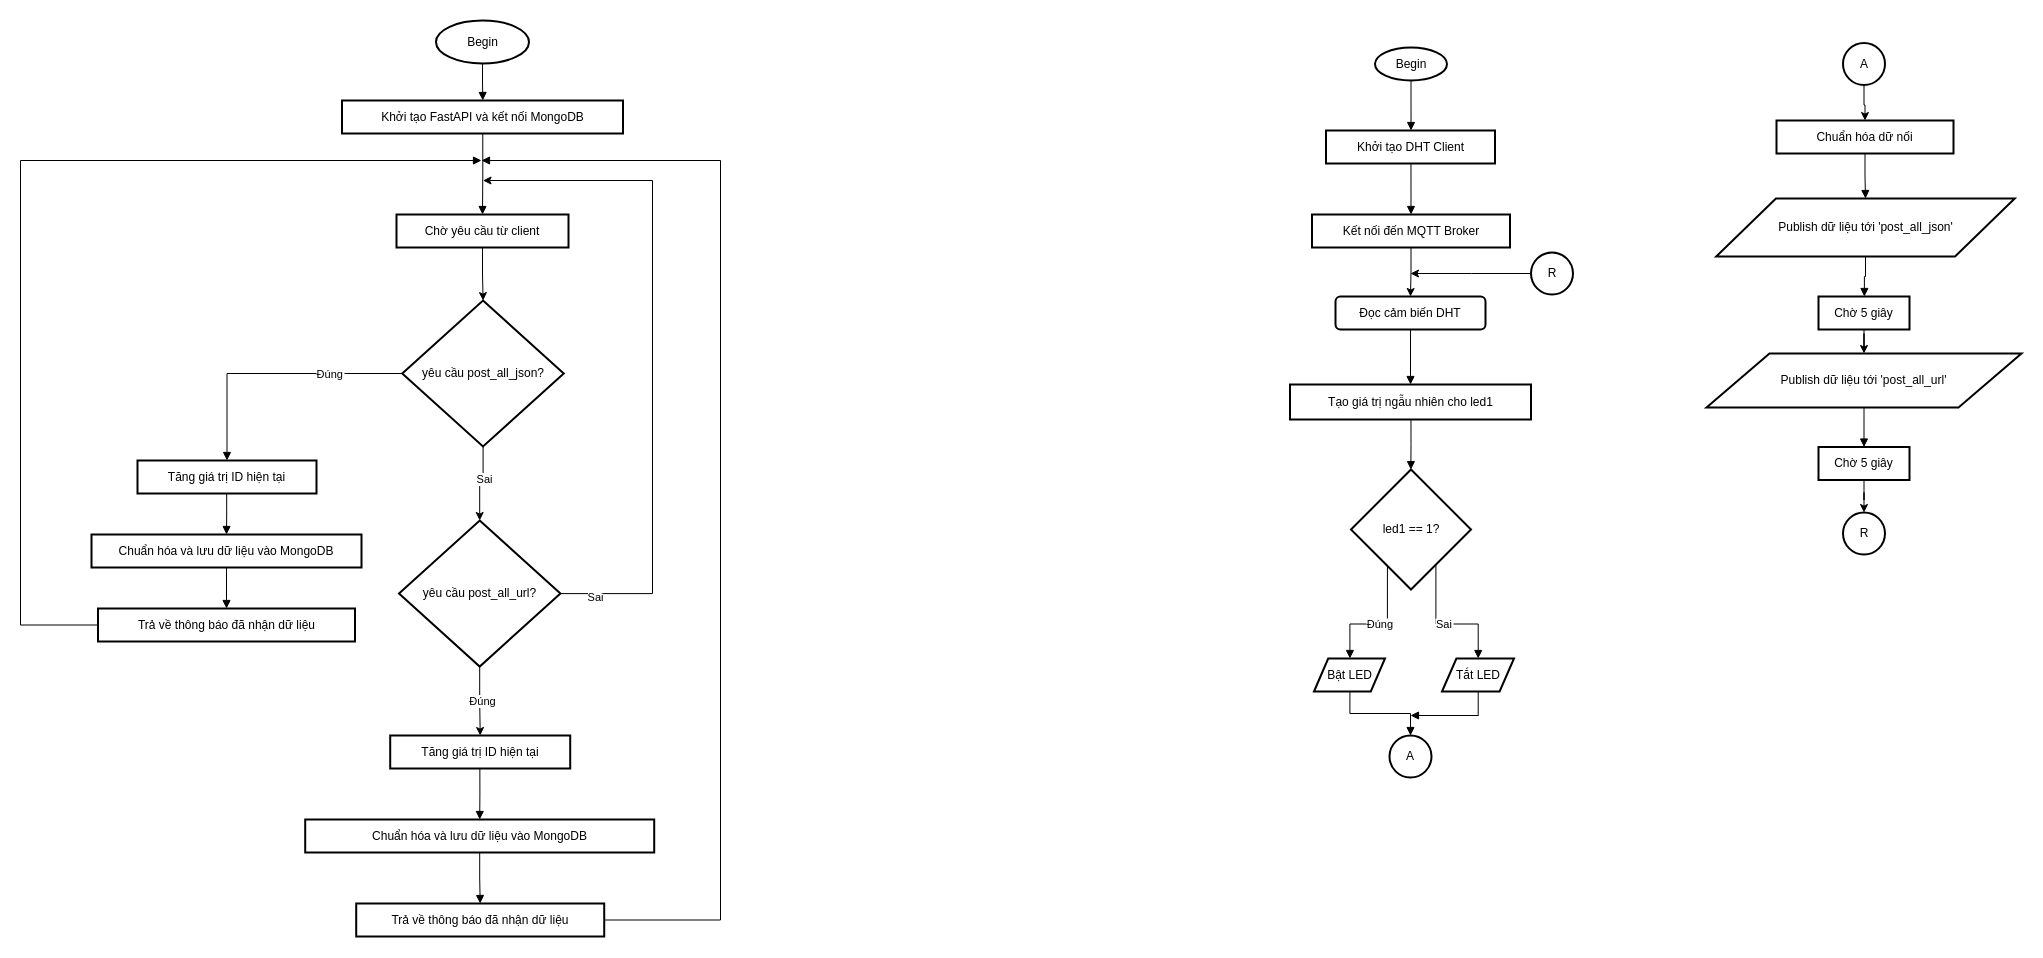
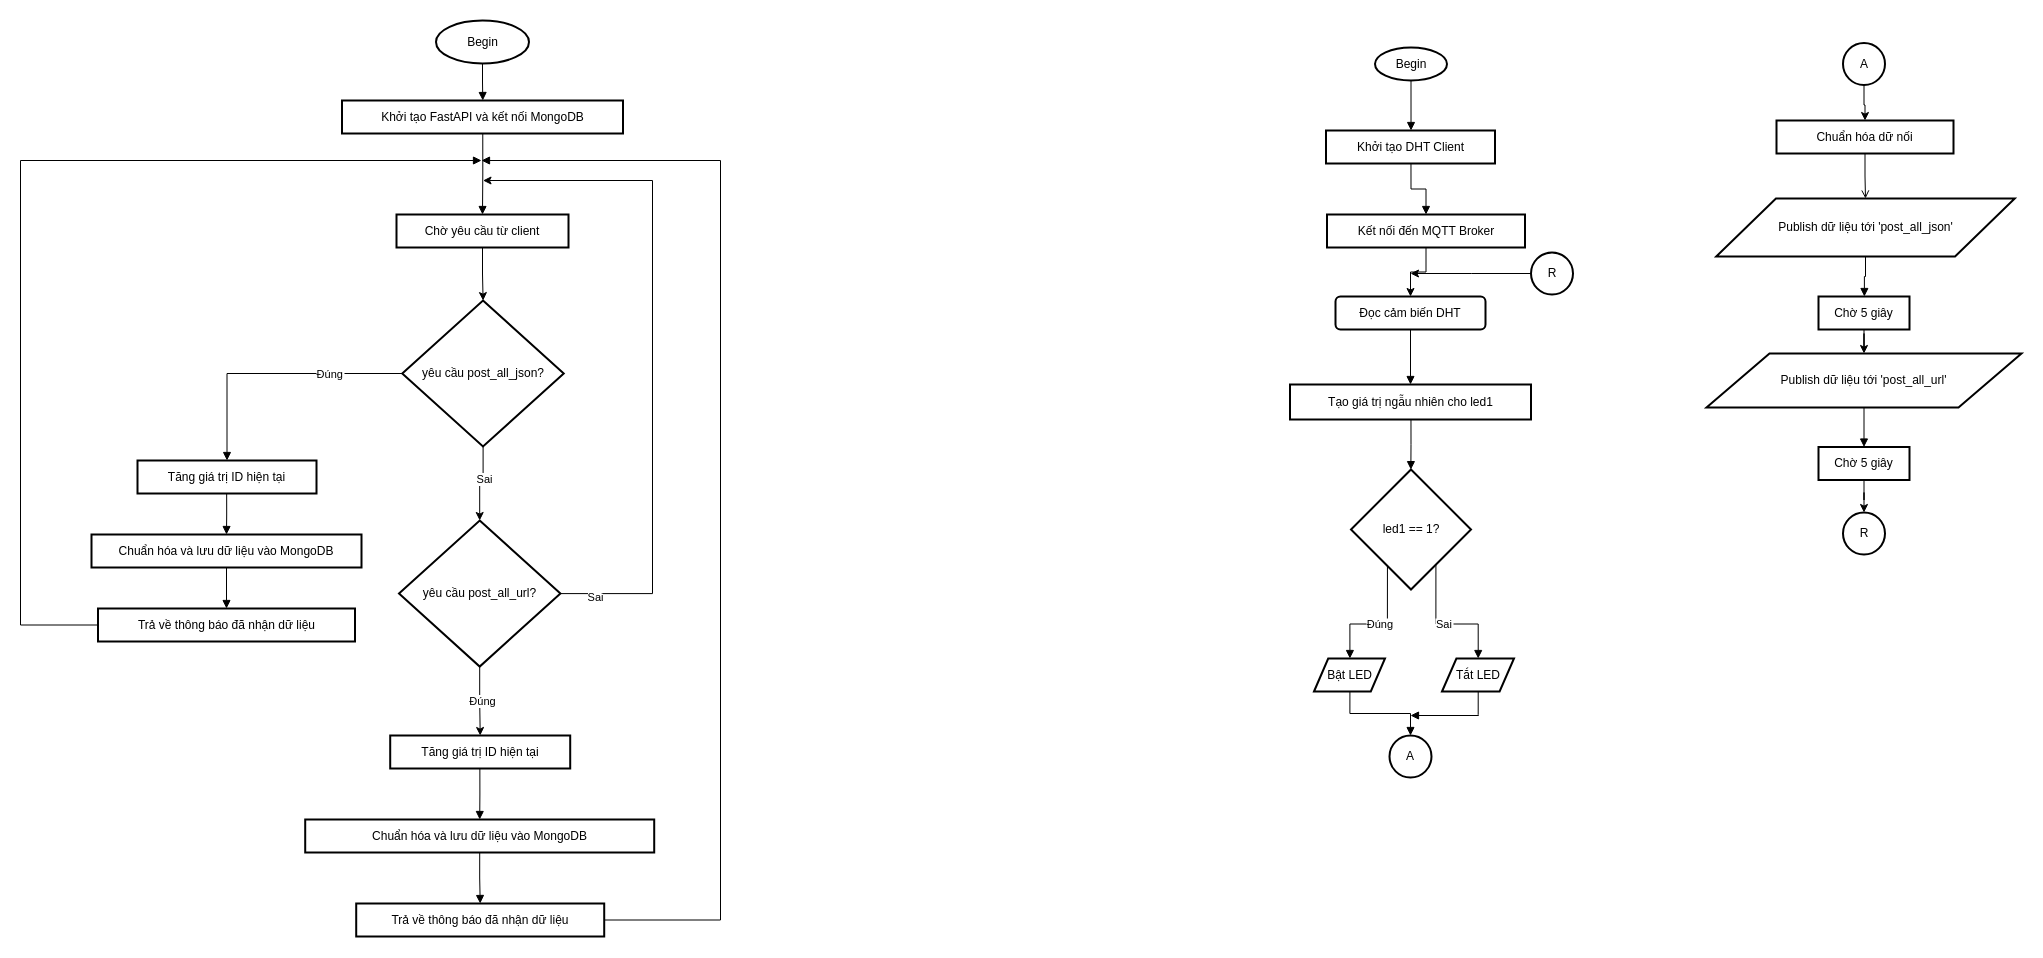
  <mxCell id="0" />
  <mxCell id="1" parent="0" />
  <mxCell id="2" value="Begin" style="ellipse;whiteSpace=wrap;strokeWidth=2;" parent="1" vertex="1"><mxGeometry x="435.5" y="20" width="93" height="43" as="geometry" /></mxCell>
  <mxCell id="3" value="Khởi tạo FastAPI và kết nối MongoDB" style="whiteSpace=wrap;strokeWidth=2;" parent="1" vertex="1"><mxGeometry x="341.5" y="100" width="281" height="33" as="geometry" /></mxCell>
  <mxCell id="4" style="edgeStyle=orthogonalEdgeStyle;rounded=0;orthogonalLoop=1;jettySize=auto;html=1;" parent="1" source="5" target="8" edge="1"><mxGeometry relative="1" as="geometry" /></mxCell>
  <mxCell id="5" value="Chờ yêu cầu từ client" style="whiteSpace=wrap;strokeWidth=2;" parent="1" vertex="1"><mxGeometry x="396" y="214" width="172" height="33" as="geometry" /></mxCell>
  <mxCell id="6" value="" style="edgeStyle=orthogonalEdgeStyle;rounded=0;orthogonalLoop=1;jettySize=auto;html=1;" parent="1" source="8" target="28" edge="1"><mxGeometry relative="1" as="geometry" /></mxCell>
  <mxCell id="7" value="Sai" style="edgeLabel;html=1;align=center;verticalAlign=middle;resizable=0;points=[];" parent="6" vertex="1" connectable="0"><mxGeometry x="-0.139" y="1" relative="1" as="geometry"><mxPoint as="offset" /></mxGeometry></mxCell>
  <mxCell id="8" value="yêu cầu post_all_json?" style="rhombus;strokeWidth=2;whiteSpace=wrap;" parent="1" vertex="1"><mxGeometry x="401.75" y="300" width="161.5" height="146" as="geometry" /></mxCell>
  <mxCell id="9" value="Tăng giá trị ID hiện tại" style="whiteSpace=wrap;strokeWidth=2;" parent="1" vertex="1"><mxGeometry x="137" y="460" width="179" height="33" as="geometry" /></mxCell>
  <mxCell id="10" value="Chuẩn hóa và lưu dữ liệu vào MongoDB" style="whiteSpace=wrap;strokeWidth=2;" parent="1" vertex="1"><mxGeometry x="91" y="534" width="270" height="33" as="geometry" /></mxCell>
  <mxCell id="11" value="Trả về thông báo đã nhận dữ liệu" style="whiteSpace=wrap;strokeWidth=2;" parent="1" vertex="1"><mxGeometry x="97.5" y="608" width="257" height="33" as="geometry" /></mxCell>
  <mxCell id="12" value="Tăng giá trị ID hiện tại" style="whiteSpace=wrap;strokeWidth=2;" parent="1" vertex="1"><mxGeometry x="389.71" y="735" width="180" height="33" as="geometry" /></mxCell>
  <mxCell id="13" value="Chuẩn hóa và lưu dữ liệu vào MongoDB" style="whiteSpace=wrap;strokeWidth=2;" parent="1" vertex="1"><mxGeometry x="304.71" y="819" width="349" height="33" as="geometry" /></mxCell>
  <mxCell id="14" value="Trả về thông báo đã nhận dữ liệu" style="whiteSpace=wrap;strokeWidth=2;" parent="1" vertex="1"><mxGeometry x="355.71" y="903" width="248" height="33" as="geometry" /></mxCell>
  <mxCell id="15" value="" style="startArrow=none;endArrow=block;exitX=0.502;exitY=1.012;entryX=0.501;entryY=0.012;rounded=0;edgeStyle=orthogonalEdgeStyle;" parent="1" source="2" target="3" edge="1"><mxGeometry relative="1" as="geometry" /></mxCell>
  <mxCell id="16" value="" style="startArrow=none;endArrow=block;exitX=0.501;exitY=1.024;rounded=0;edgeStyle=orthogonalEdgeStyle;" parent="1" source="3" target="5" edge="1"><mxGeometry relative="1" as="geometry"><mxPoint x="481.742" y="170" as="targetPoint" /></mxGeometry></mxCell>
  <mxCell id="17" value="Đúng" style="startArrow=none;endArrow=block;rounded=0;edgeStyle=orthogonalEdgeStyle;exitX=0;exitY=0.5;exitDx=0;exitDy=0;" parent="1" source="8" target="9" edge="1"><mxGeometry x="-0.451" relative="1" as="geometry"><mxPoint x="317.5" y="444" as="targetPoint" /><mxPoint as="offset" /></mxGeometry></mxCell>
  <mxCell id="18" value="" style="startArrow=none;endArrow=block;exitX=0.498;exitY=1.024;entryX=0.5;entryY=0.002;rounded=0;edgeStyle=orthogonalEdgeStyle;" parent="1" source="9" target="10" edge="1"><mxGeometry relative="1" as="geometry" /></mxCell>
  <mxCell id="19" value="" style="startArrow=none;endArrow=block;exitX=0.5;exitY=1.014;entryX=0.5;entryY=0;rounded=0;edgeStyle=orthogonalEdgeStyle;entryDx=0;entryDy=0;" parent="1" source="10" target="11" edge="1"><mxGeometry relative="1" as="geometry" /></mxCell>
  <mxCell id="20" value="" style="startArrow=none;endArrow=block;rounded=0;edgeStyle=orthogonalEdgeStyle;" parent="1" source="11" edge="1"><mxGeometry relative="1" as="geometry"><mxPoint x="481" y="160" as="targetPoint" /><Array as="points"><mxPoint x="20" y="625" /><mxPoint x="20" y="160" /></Array></mxGeometry></mxCell>
  <mxCell id="21" value="" style="startArrow=none;endArrow=block;exitX=0.498;exitY=1.027;entryX=0.5;entryY=-0.003;rounded=0;edgeStyle=orthogonalEdgeStyle;" parent="1" source="12" target="13" edge="1"><mxGeometry relative="1" as="geometry" /></mxCell>
  <mxCell id="22" value="" style="startArrow=none;endArrow=block;exitX=0.5;exitY=1.009;rounded=0;edgeStyle=orthogonalEdgeStyle;" parent="1" source="13" target="14" edge="1"><mxGeometry relative="1" as="geometry" /></mxCell>
  <mxCell id="23" value="" style="startArrow=none;endArrow=block;rounded=0;edgeStyle=orthogonalEdgeStyle;exitX=1;exitY=0.5;exitDx=0;exitDy=0;" parent="1" source="14" edge="1"><mxGeometry relative="1" as="geometry"><mxPoint x="481" y="160" as="targetPoint" /><Array as="points"><mxPoint x="720" y="919" /><mxPoint x="720" y="160" /></Array></mxGeometry></mxCell>
  <mxCell id="24" style="edgeStyle=orthogonalEdgeStyle;rounded=0;orthogonalLoop=1;jettySize=auto;html=1;" parent="1" source="28" target="12" edge="1"><mxGeometry relative="1" as="geometry" /></mxCell>
  <mxCell id="25" value="Đúng" style="edgeLabel;html=1;align=center;verticalAlign=middle;resizable=0;points=[];" parent="24" vertex="1" connectable="0"><mxGeometry x="-0.016" y="2" relative="1" as="geometry"><mxPoint as="offset" /></mxGeometry></mxCell>
  <mxCell id="26" style="edgeStyle=orthogonalEdgeStyle;rounded=0;orthogonalLoop=1;jettySize=auto;html=1;" parent="1" source="28" edge="1"><mxGeometry relative="1" as="geometry"><mxPoint x="482.5" y="180" as="targetPoint" /><Array as="points"><mxPoint x="652" y="593" /><mxPoint x="652" y="180" /></Array></mxGeometry></mxCell>
  <mxCell id="27" value="Sai" style="edgeLabel;html=1;align=center;verticalAlign=middle;resizable=0;points=[];" parent="26" vertex="1" connectable="0"><mxGeometry x="-0.786" y="-3" relative="1" as="geometry"><mxPoint x="-37" as="offset" /></mxGeometry></mxCell>
  <mxCell id="28" value="yêu cầu post_all_url?" style="rhombus;strokeWidth=2;whiteSpace=wrap;" parent="1" vertex="1"><mxGeometry x="398.5" y="520" width="161.417" height="146.063" as="geometry" /></mxCell>
  <mxCell id="29" value="Begin" style="ellipse;whiteSpace=wrap;strokeWidth=2;" parent="1" vertex="1"><mxGeometry x="1374.5" y="47" width="72" height="33" as="geometry" /></mxCell>
  <mxCell id="30" value="Khởi tạo DHT Client" style="whiteSpace=wrap;strokeWidth=2;" parent="1" vertex="1"><mxGeometry x="1325.5" y="130" width="169" height="33" as="geometry" /></mxCell>
  <mxCell id="31" style="edgeStyle=orthogonalEdgeStyle;rounded=0;orthogonalLoop=1;jettySize=auto;html=1;" parent="1" source="32" target="33" edge="1"><mxGeometry relative="1" as="geometry" /></mxCell>
- <mxCell id="32" value="Kết nối đến MQTT Broker" style="whiteSpace=wrap;strokeWidth=2;" parent="1" vertex="1"><mxGeometry x="1311.5" y="214" width="198" height="33" as="geometry" /></mxCell>
+ <mxCell id="32" value="Kết nối đến MQTT Broker" style="whiteSpace=wrap;strokeWidth=2;" parent="1" vertex="1"><mxGeometry x="1326.5" y="214" width="198" height="33" as="geometry" /></mxCell>
  <mxCell id="33" value="Đọc cảm biến DHT" style="whiteSpace=wrap;strokeWidth=2;rounded=1;" parent="1" vertex="1"><mxGeometry x="1335" y="296" width="150" height="33" as="geometry" /></mxCell>
  <mxCell id="34" value="Tạo giá trị ngẫu nhiên cho led1" style="whiteSpace=wrap;strokeWidth=2;" parent="1" vertex="1"><mxGeometry x="1289.5" y="384" width="241" height="35" as="geometry" /></mxCell>
  <mxCell id="35" value="led1 == 1?" style="rhombus;strokeWidth=2;whiteSpace=wrap;" parent="1" vertex="1"><mxGeometry x="1350.5" y="469" width="120" height="120" as="geometry" /></mxCell>
  <mxCell id="36" value="Bật LED" style="shape=parallelogram;whiteSpace=wrap;strokeWidth=2;" parent="1" vertex="1"><mxGeometry x="1313.5" y="658" width="71" height="33" as="geometry" /></mxCell>
  <mxCell id="37" value="Tắt LED" style="shape=parallelogram;whiteSpace=wrap;strokeWidth=2;" parent="1" vertex="1"><mxGeometry x="1441.5" y="658" width="72" height="33" as="geometry" /></mxCell>
  <mxCell id="38" value="Chuẩn hóa dữ nối" style="whiteSpace=wrap;strokeWidth=2;" parent="1" vertex="1"><mxGeometry x="1776" y="120" width="177" height="33" as="geometry" /></mxCell>
  <mxCell id="39" value="Publish dữ liệu tới 'post_all_json'" style="shape=parallelogram;whiteSpace=wrap;strokeWidth=2;" parent="1" vertex="1"><mxGeometry x="1715.75" y="198" width="298.5" height="58" as="geometry" /></mxCell>
  <mxCell id="40" style="edgeStyle=orthogonalEdgeStyle;rounded=0;orthogonalLoop=1;jettySize=auto;html=1;" parent="1" source="41" target="42" edge="1"><mxGeometry relative="1" as="geometry" /></mxCell>
  <mxCell id="41" value="Chờ 5 giây" style="whiteSpace=wrap;strokeWidth=2;" parent="1" vertex="1"><mxGeometry x="1818" y="296" width="91" height="33" as="geometry" /></mxCell>
  <mxCell id="42" value="Publish dữ liệu tới 'post_all_url'" style="shape=parallelogram;whiteSpace=wrap;strokeWidth=2;" parent="1" vertex="1"><mxGeometry x="1706" y="353" width="315" height="54" as="geometry" /></mxCell>
  <mxCell id="43" style="edgeStyle=orthogonalEdgeStyle;rounded=0;orthogonalLoop=1;jettySize=auto;html=1;" parent="1" source="44" target="59" edge="1"><mxGeometry relative="1" as="geometry" /></mxCell>
  <mxCell id="44" value="Chờ 5 giây" style="whiteSpace=wrap;strokeWidth=2;" parent="1" vertex="1"><mxGeometry x="1818" y="446.5" width="91" height="33" as="geometry" /></mxCell>
  <mxCell id="45" value="" style="startArrow=none;endArrow=block;exitX=0.501;exitY=1.012;entryX=0.503;entryY=0.012;rounded=0;edgeStyle=orthogonalEdgeStyle;" parent="1" source="29" target="30" edge="1"><mxGeometry relative="1" as="geometry" /></mxCell>
  <mxCell id="46" value="" style="startArrow=none;endArrow=block;exitX=0.503;exitY=1.024;entryX=0.5;entryY=-0.006;rounded=0;edgeStyle=orthogonalEdgeStyle;" parent="1" source="30" target="32" edge="1"><mxGeometry relative="1" as="geometry" /></mxCell>
  <mxCell id="47" value="" style="startArrow=none;endArrow=block;rounded=0;edgeStyle=orthogonalEdgeStyle;" parent="1" source="33" target="34" edge="1"><mxGeometry relative="1" as="geometry" /></mxCell>
  <mxCell id="48" value="" style="startArrow=none;endArrow=block;exitX=0.502;exitY=1.0;entryX=0.499;entryY=4.768e-8;rounded=0;edgeStyle=orthogonalEdgeStyle;" parent="1" source="34" target="35" edge="1"><mxGeometry relative="1" as="geometry" /></mxCell>
  <mxCell id="49" value="Đúng" style="startArrow=none;endArrow=block;exitX=0.175;exitY=1.003;entryX=0.506;entryY=-0.007;rounded=0;edgeStyle=orthogonalEdgeStyle;" parent="1" source="35" target="36" edge="1"><mxGeometry relative="1" as="geometry" /></mxCell>
  <mxCell id="50" value="Sai" style="startArrow=none;endArrow=block;exitX=0.857;exitY=1.003;entryX=0.503;entryY=-0.007;rounded=0;edgeStyle=orthogonalEdgeStyle;" parent="1" source="35" target="37" edge="1"><mxGeometry relative="1" as="geometry" /></mxCell>
  <mxCell id="51" value="" style="startArrow=none;endArrow=block;exitX=0.506;exitY=1.005;rounded=0;edgeStyle=orthogonalEdgeStyle;" parent="1" source="36" target="56" edge="1"><mxGeometry relative="1" as="geometry"><mxPoint x="1291" y="725" as="targetPoint" /></mxGeometry></mxCell>
  <mxCell id="52" value="" style="startArrow=none;endArrow=block;exitX=0.503;exitY=1.005;rounded=0;edgeStyle=orthogonalEdgeStyle;" parent="1" source="37" edge="1"><mxGeometry relative="1" as="geometry"><Array as="points"><mxPoint x="1478" y="714" /><mxPoint x="1478" y="714" /><mxPoint x="1478" y="715" /></Array><mxPoint x="1410" y="715" as="targetPoint" /></mxGeometry></mxCell>
- <mxCell id="53" value="" style="startArrow=none;endArrow=block;entryX=0.5;entryY=-0.001;rounded=0;edgeStyle=orthogonalEdgeStyle;" parent="1" source="38" target="39" edge="1"><mxGeometry relative="1" as="geometry"><mxPoint x="1863.876" y="180" as="sourcePoint" /></mxGeometry></mxCell>
+ <mxCell id="53" value="" style="startArrow=none;endArrow=open;entryX=0.5;entryY=-0.001;rounded=0;edgeStyle=orthogonalEdgeStyle;" parent="1" source="38" target="39" edge="1"><mxGeometry relative="1" as="geometry"><mxPoint x="1863.876" y="180" as="sourcePoint" /></mxGeometry></mxCell>
  <mxCell id="54" value="" style="startArrow=none;endArrow=block;exitX=0.5;exitY=1.011;entryX=0.504;entryY=0.011;rounded=0;edgeStyle=orthogonalEdgeStyle;" parent="1" source="39" target="41" edge="1"><mxGeometry relative="1" as="geometry" /></mxCell>
  <mxCell id="55" value="" style="startArrow=none;endArrow=block;exitX=0.5;exitY=1.017;rounded=0;edgeStyle=orthogonalEdgeStyle;" parent="1" source="42" target="44" edge="1"><mxGeometry relative="1" as="geometry" /></mxCell>
  <mxCell id="56" value="A" style="ellipse;whiteSpace=wrap;html=1;aspect=fixed;strokeWidth=2;" parent="1" vertex="1"><mxGeometry x="1389" y="735" width="42" height="42" as="geometry" /></mxCell>
  <mxCell id="57" style="edgeStyle=orthogonalEdgeStyle;rounded=0;orthogonalLoop=1;jettySize=auto;html=1;" parent="1" source="58" target="38" edge="1"><mxGeometry relative="1" as="geometry" /></mxCell>
  <mxCell id="58" value="A" style="ellipse;whiteSpace=wrap;html=1;aspect=fixed;strokeWidth=2;" parent="1" vertex="1"><mxGeometry x="1842.5" y="42.5" width="42" height="42" as="geometry" /></mxCell>
  <mxCell id="59" value="R" style="ellipse;whiteSpace=wrap;html=1;aspect=fixed;strokeWidth=2;" parent="1" vertex="1"><mxGeometry x="1842.5" y="512" width="42" height="42" as="geometry" /></mxCell>
  <mxCell id="60" style="edgeStyle=orthogonalEdgeStyle;rounded=0;orthogonalLoop=1;jettySize=auto;html=1;" parent="1" source="61" edge="1"><mxGeometry relative="1" as="geometry"><mxPoint x="1410" y="273" as="targetPoint" /></mxGeometry></mxCell>
  <mxCell id="61" value="R" style="ellipse;whiteSpace=wrap;html=1;aspect=fixed;strokeWidth=2;" parent="1" vertex="1"><mxGeometry x="1530.5" y="252" width="42" height="42" as="geometry" /></mxCell>
